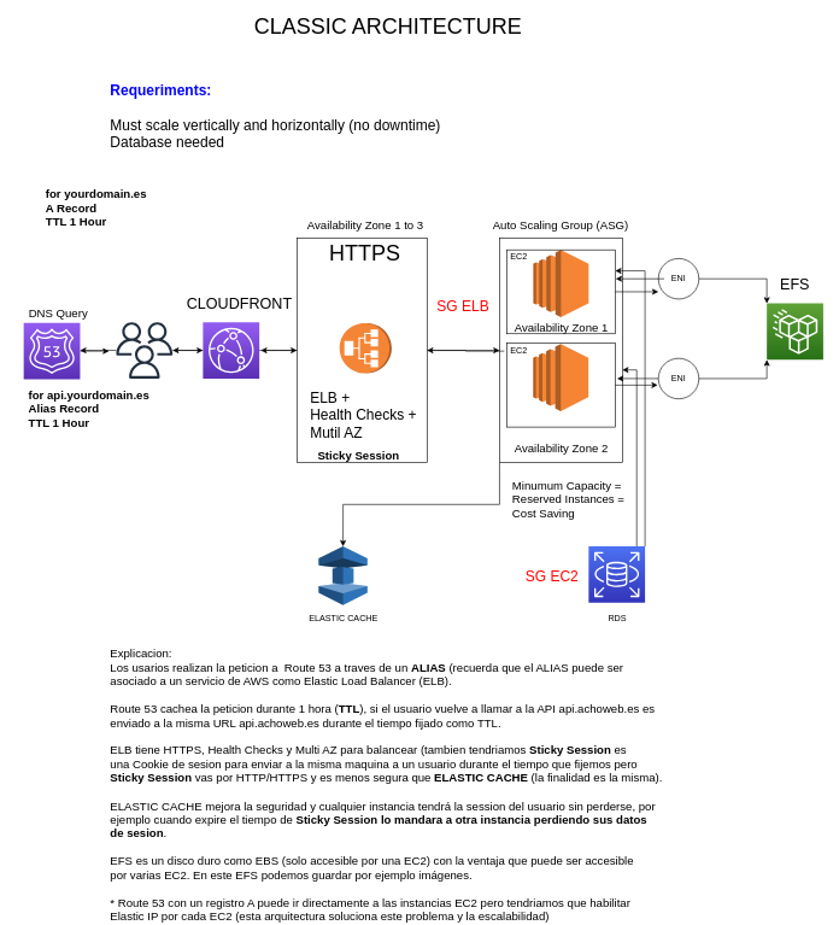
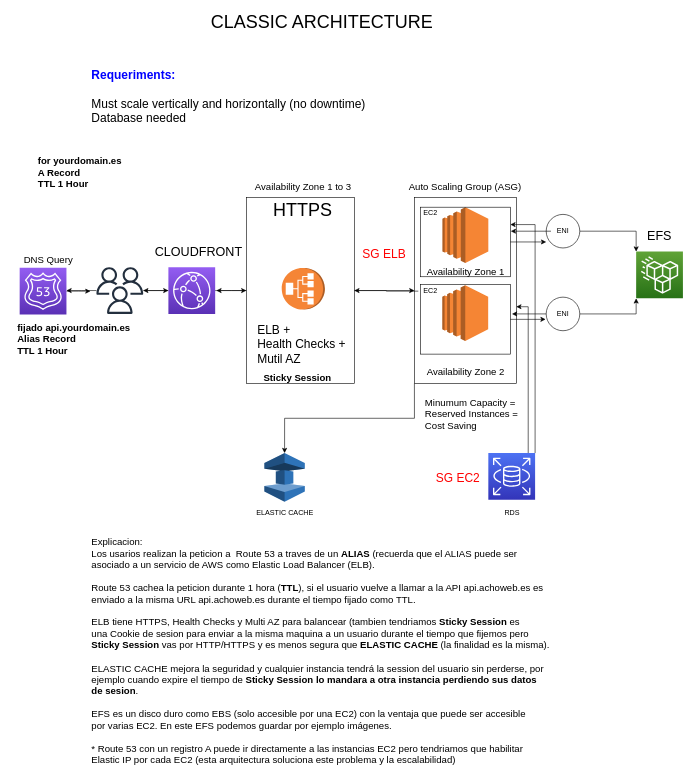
  <mxCell id="0" />
  <mxCell id="1" parent="0" />
  <mxCell id="2" style="edgeStyle=orthogonalEdgeStyle;rounded=0;orthogonalLoop=1;jettySize=auto;html=1;" edge="1" parent="1" source="3"><mxGeometry relative="1" as="geometry"><mxPoint x="150" y="485" as="targetPoint" /></mxGeometry></mxCell>
  <mxCell id="3" value="" style="points=[[0,0,0],[0.25,0,0],[0.5,0,0],[0.75,0,0],[1,0,0],[0,1,0],[0.25,1,0],[0.5,1,0],[0.75,1,0],[1,1,0],[0,0.25,0],[0,0.5,0],[0,0.75,0],[1,0.25,0],[1,0.5,0],[1,0.75,0]];outlineConnect=0;fontColor=#232F3E;gradientColor=#945DF2;gradientDirection=north;fillColor=#5A30B5;strokeColor=#ffffff;dashed=0;verticalLabelPosition=bottom;verticalAlign=top;align=center;html=1;fontSize=12;fontStyle=0;aspect=fixed;shape=mxgraph.aws4.resourceIcon;resIcon=mxgraph.aws4.route_53;" parent="1" vertex="1"><mxGeometry x="32" y="446" width="78" height="78" as="geometry" /></mxCell>
  <mxCell id="4" value="" style="outlineConnect=0;dashed=0;verticalLabelPosition=bottom;verticalAlign=top;align=center;html=1;shape=mxgraph.aws3.application_load_balancer;fillColor=#F58536;gradientColor=none;rotation=-90;" parent="1" vertex="1"><mxGeometry x="470.5" y="445" width="69" height="72" as="geometry" /></mxCell>
  <mxCell id="5" style="edgeStyle=orthogonalEdgeStyle;rounded=0;orthogonalLoop=1;jettySize=auto;html=1;exitX=1;exitY=0.5;exitDx=0;exitDy=0;entryX=0;entryY=0.5;entryDx=0;entryDy=0;" parent="1" source="7" target="9" edge="1"><mxGeometry relative="1" as="geometry" /></mxCell>
  <mxCell id="6" style="edgeStyle=orthogonalEdgeStyle;rounded=0;orthogonalLoop=1;jettySize=auto;html=1;" edge="1" parent="1" source="7"><mxGeometry relative="1" as="geometry"><mxPoint x="360" y="484" as="targetPoint" /></mxGeometry></mxCell>
  <mxCell id="7" value="" style="rounded=0;whiteSpace=wrap;html=1;fillColor=none;" parent="1" vertex="1"><mxGeometry x="410" y="329" width="180" height="310" as="geometry" /></mxCell>
  <mxCell id="8" style="edgeStyle=orthogonalEdgeStyle;rounded=0;orthogonalLoop=1;jettySize=auto;html=1;exitX=0;exitY=1;exitDx=0;exitDy=0;entryX=0.5;entryY=0;entryDx=0;entryDy=0;entryPerimeter=0;" parent="1" source="9" target="31" edge="1"><mxGeometry relative="1" as="geometry"><mxPoint x="470" y="765" as="targetPoint" /></mxGeometry></mxCell>
  <mxCell id="9" value="" style="rounded=0;whiteSpace=wrap;html=1;fillColor=none;" parent="1" vertex="1"><mxGeometry x="690.25" y="329" width="170" height="310" as="geometry" /></mxCell>
  <mxCell id="10" value="" style="outlineConnect=0;dashed=0;verticalLabelPosition=bottom;verticalAlign=top;align=center;html=1;shape=mxgraph.aws3.ec2;fillColor=#F58534;gradientColor=none;" parent="1" vertex="1"><mxGeometry x="737" y="345" width="76.5" height="93" as="geometry" /></mxCell>
  <mxCell id="11" value="" style="outlineConnect=0;dashed=0;verticalLabelPosition=bottom;verticalAlign=top;align=center;html=1;shape=mxgraph.aws3.ec2;fillColor=#F58534;gradientColor=none;" parent="1" vertex="1"><mxGeometry x="736.75" y="475" width="76.5" height="93" as="geometry" /></mxCell>
  <mxCell id="12" value="&lt;font style=&quot;font-size: 16px&quot;&gt;Availability Zone 1 to 3&lt;/font&gt;" style="text;html=1;strokeColor=none;fillColor=none;align=center;verticalAlign=middle;whiteSpace=wrap;rounded=0;" parent="1" vertex="1"><mxGeometry x="407.25" y="305" width="195.5" height="10" as="geometry" /></mxCell>
  <mxCell id="13" value="&lt;div style=&quot;text-align: left ; font-size: 20px&quot;&gt;&lt;font style=&quot;font-size: 20px&quot;&gt;ELB +&amp;nbsp;&lt;/font&gt;&lt;/div&gt;&lt;font style=&quot;font-size: 20px&quot;&gt;&lt;div style=&quot;text-align: left&quot;&gt;Health Checks +&amp;nbsp;&lt;/div&gt;&lt;div style=&quot;text-align: left&quot;&gt;Mutil AZ&lt;/div&gt;&lt;/font&gt;" style="text;html=1;strokeColor=none;fillColor=none;align=center;verticalAlign=middle;whiteSpace=wrap;rounded=0;" parent="1" vertex="1"><mxGeometry x="407.25" y="568" width="195.5" height="10" as="geometry" /></mxCell>
  <mxCell id="14" style="edgeStyle=orthogonalEdgeStyle;rounded=0;orthogonalLoop=1;jettySize=auto;html=1;entryX=0;entryY=0.821;entryDx=0;entryDy=0;entryPerimeter=0;" parent="1" source="15" target="40" edge="1"><mxGeometry relative="1" as="geometry" /></mxCell>
  <mxCell id="15" value="" style="rounded=0;whiteSpace=wrap;html=1;fillColor=none;" parent="1" vertex="1"><mxGeometry x="700.25" y="345" width="150" height="116" as="geometry" /></mxCell>
  <mxCell id="16" style="edgeStyle=orthogonalEdgeStyle;rounded=0;orthogonalLoop=1;jettySize=auto;html=1;entryX=-0.018;entryY=0.661;entryDx=0;entryDy=0;entryPerimeter=0;" parent="1" source="17" target="43" edge="1"><mxGeometry relative="1" as="geometry" /></mxCell>
  <mxCell id="17" value="" style="rounded=0;whiteSpace=wrap;html=1;fillColor=none;" parent="1" vertex="1"><mxGeometry x="700.25" y="474" width="150" height="116" as="geometry" /></mxCell>
  <mxCell id="18" value="&lt;font style=&quot;font-size: 16px&quot;&gt;Availability Zone 1&lt;/font&gt;" style="text;html=1;strokeColor=none;fillColor=none;align=center;verticalAlign=middle;whiteSpace=wrap;rounded=0;" parent="1" vertex="1"><mxGeometry x="677.5" y="448" width="195.5" height="10" as="geometry" /></mxCell>
  <mxCell id="19" value="&lt;font style=&quot;font-size: 16px&quot;&gt;Availability Zone 2&lt;/font&gt;" style="text;html=1;strokeColor=none;fillColor=none;align=center;verticalAlign=middle;whiteSpace=wrap;rounded=0;" parent="1" vertex="1"><mxGeometry x="677.5" y="615" width="195.5" height="10" as="geometry" /></mxCell>
  <mxCell id="20" value="&lt;font style=&quot;font-size: 16px&quot;&gt;Auto Scaling Group (ASG)&lt;/font&gt;" style="text;html=1;strokeColor=none;fillColor=none;align=center;verticalAlign=middle;whiteSpace=wrap;rounded=0;" parent="1" vertex="1"><mxGeometry x="677.25" y="305" width="195.5" height="10" as="geometry" /></mxCell>
  <mxCell id="21" value="&lt;div style=&quot;text-align: left&quot;&gt;&lt;span style=&quot;font-size: 16px&quot;&gt;Minumum Capacity =&amp;nbsp;&lt;/span&gt;&lt;/div&gt;&lt;font style=&quot;font-size: 16px&quot;&gt;&lt;div style=&quot;text-align: left&quot;&gt;Reserved Instances =&amp;nbsp;&lt;/div&gt;&lt;div style=&quot;text-align: left&quot;&gt;Cost Saving&lt;/div&gt;&lt;/font&gt;" style="text;html=1;strokeColor=none;fillColor=none;align=center;verticalAlign=middle;whiteSpace=wrap;rounded=0;" parent="1" vertex="1"><mxGeometry x="690" y="685" width="195.5" height="10" as="geometry" /></mxCell>
  <mxCell id="22" value="&lt;font style=&quot;font-size: 16px&quot;&gt;DNS Query&lt;/font&gt;" style="text;html=1;strokeColor=none;fillColor=none;align=center;verticalAlign=middle;whiteSpace=wrap;rounded=0;" parent="1" vertex="1"><mxGeometry x="20" y="428" width="120" height="10" as="geometry" /></mxCell>
- <mxCell id="23" value="&lt;div style=&quot;text-align: left&quot;&gt;&lt;b style=&quot;font-size: 16px&quot;&gt;for api.yourdomain.es&lt;/b&gt;&lt;/div&gt;&lt;font style=&quot;font-size: 16px&quot;&gt;&lt;div style=&quot;text-align: left&quot;&gt;&lt;b&gt;Alias Record&lt;/b&gt;&lt;/div&gt;&lt;b&gt;&lt;div style=&quot;text-align: left&quot;&gt;&lt;b&gt;TTL 1 Hour&lt;/b&gt;&lt;/div&gt;&lt;/b&gt;&lt;/font&gt;" style="text;html=1;align=center;verticalAlign=middle;resizable=0;points=[];autosize=1;" parent="1" vertex="1"><mxGeometry x="32" y="540" width="180" height="50" as="geometry" /></mxCell>
+ <mxCell id="23" value="&lt;div style=&quot;text-align: left&quot;&gt;&lt;b style=&quot;font-size: 16px&quot;&gt;fijado api.yourdomain.es&lt;/b&gt;&lt;/div&gt;&lt;font style=&quot;font-size: 16px&quot;&gt;&lt;div style=&quot;text-align: left&quot;&gt;&lt;b&gt;Alias Record&lt;/b&gt;&lt;/div&gt;&lt;b&gt;&lt;div style=&quot;text-align: left&quot;&gt;&lt;b&gt;TTL 1 Hour&lt;/b&gt;&lt;/div&gt;&lt;/b&gt;&lt;/font&gt;" style="text;html=1;align=center;verticalAlign=middle;resizable=0;points=[];autosize=1;" parent="1" vertex="1"><mxGeometry x="32" y="540" width="180" height="50" as="geometry" /></mxCell>
  <mxCell id="24" value="&lt;font style=&quot;font-size: 30px&quot;&gt;CLASSIC ARCHITECTURE&amp;nbsp;&lt;/font&gt;" style="text;html=1;align=center;verticalAlign=middle;resizable=0;points=[];autosize=1;" parent="1" vertex="1"><mxGeometry x="340" y="20" width="400" height="30" as="geometry" /></mxCell>
  <mxCell id="25" value="&lt;font style=&quot;font-size: 20px&quot;&gt;&lt;font color=&quot;#0000ff&quot; style=&quot;font-size: 20px&quot;&gt;&lt;b&gt;Requeriments:&amp;nbsp;&lt;br&gt;&lt;/b&gt;&lt;/font&gt;&lt;br&gt;&lt;/font&gt;&lt;div style=&quot;font-size: 20px&quot;&gt;&lt;font style=&quot;font-size: 20px&quot;&gt;Must scale vertically and horizontally (no downtime)&lt;/font&gt;&lt;/div&gt;&lt;div style=&quot;font-size: 20px&quot;&gt;Database needed&amp;nbsp;&lt;/div&gt;" style="text;html=1;align=left;verticalAlign=middle;resizable=0;points=[];autosize=1;" parent="1" vertex="1"><mxGeometry x="150" y="125" width="470" height="70" as="geometry" /></mxCell>
  <mxCell id="26" value="&lt;font style=&quot;font-size: 16px&quot;&gt;Explicacion: &lt;br&gt;Los usarios realizan la peticion a &amp;nbsp;Route 53 a traves de un &lt;b&gt;ALIAS&lt;/b&gt; (recuerda que el ALIAS puede ser&amp;nbsp;&lt;br&gt;asociado a un servicio de AWS como Elastic Load Balancer (ELB).&lt;br&gt;&lt;br&gt;Route 53 cachea la peticion durante 1 hora (&lt;b&gt;TTL&lt;/b&gt;), si el usuario vuelve a llamar a la API api.achoweb.es es&amp;nbsp;&lt;br&gt;enviado a la misma URL api.achoweb.es durante el tiempo fijado como TTL.&lt;br&gt;&lt;br&gt;ELB tiene HTTPS, Health Checks y Multi AZ para balancear (tambien tendriamos&amp;nbsp;&lt;b&gt;Sticky Session &lt;/b&gt;es&amp;nbsp;&lt;br&gt;una Cookie de sesion para enviar a la misma maquina a un usuario durante el tiempo que fijemos pero&amp;nbsp;&lt;br&gt;&lt;b&gt;Sticky Session &lt;/b&gt;vas por HTTP/HTTPS y es menos segura que &lt;b&gt;ELASTIC CACHE&lt;/b&gt; (la finalidad es la misma).&lt;br&gt;&lt;br&gt;ELASTIC CACHE mejora la seguridad y cualquier instancia tendrá la session del usuario sin perderse, por&amp;nbsp;&lt;br&gt;ejemplo cuando expire el tiempo de&amp;nbsp;&lt;b&gt;Sticky Session lo mandara a otra instancia perdiendo sus datos&amp;nbsp;&lt;br&gt;de sesion&lt;/b&gt;.&lt;br&gt;&lt;br&gt;EFS es un disco duro como EBS (solo accesible por una EC2) con la ventaja que puede ser accesible &lt;br&gt;por varias EC2. En este EFS podemos guardar por ejemplo imágenes.&lt;br&gt;&lt;br&gt;* Route 53 con un registro A puede ir directamente a las instancias EC2 pero tendriamos que habilitar&lt;br&gt;Elastic IP por cada EC2 (esta arquitectura soluciona este problema y la escalabilidad)&lt;br&gt;&lt;/font&gt;" style="text;html=1;align=left;verticalAlign=middle;resizable=0;points=[];autosize=1;" parent="1" vertex="1"><mxGeometry x="150" y="930" width="780" height="310" as="geometry" /></mxCell>
  <mxCell id="27" value="&lt;font style=&quot;font-size: 30px&quot;&gt;HTTPS&lt;/font&gt;" style="text;html=1;strokeColor=none;fillColor=none;align=center;verticalAlign=middle;whiteSpace=wrap;rounded=0;" parent="1" vertex="1"><mxGeometry x="484" y="340" width="40" height="20" as="geometry" /></mxCell>
  <mxCell id="28" value="EC2" style="text;html=1;strokeColor=none;fillColor=none;align=center;verticalAlign=middle;whiteSpace=wrap;rounded=0;" parent="1" vertex="1"><mxGeometry x="696.75" y="345" width="40" height="20" as="geometry" /></mxCell>
  <mxCell id="29" style="edgeStyle=orthogonalEdgeStyle;rounded=0;orthogonalLoop=1;jettySize=auto;html=1;" edge="1" parent="1" source="30" target="7"><mxGeometry relative="1" as="geometry" /></mxCell>
  <mxCell id="30" value="EC2" style="text;html=1;strokeColor=none;fillColor=none;align=center;verticalAlign=middle;whiteSpace=wrap;rounded=0;" parent="1" vertex="1"><mxGeometry x="696.75" y="475" width="40" height="20" as="geometry" /></mxCell>
  <mxCell id="31" value="" style="outlineConnect=0;dashed=0;verticalLabelPosition=bottom;verticalAlign=top;align=center;html=1;shape=mxgraph.aws3.elasticache;fillColor=#2E73B8;gradientColor=none;" parent="1" vertex="1"><mxGeometry x="440" y="755" width="67.5" height="81" as="geometry" /></mxCell>
  <mxCell id="32" style="edgeStyle=orthogonalEdgeStyle;rounded=0;orthogonalLoop=1;jettySize=auto;html=1;exitX=1;exitY=0;exitDx=0;exitDy=0;exitPerimeter=0;entryX=1;entryY=0.25;entryDx=0;entryDy=0;" parent="1" source="34" target="15" edge="1"><mxGeometry relative="1" as="geometry" /></mxCell>
  <mxCell id="33" style="edgeStyle=orthogonalEdgeStyle;rounded=0;orthogonalLoop=1;jettySize=auto;html=1;entryX=0.999;entryY=0.587;entryDx=0;entryDy=0;entryPerimeter=0;" parent="1" target="9" edge="1"><mxGeometry relative="1" as="geometry"><mxPoint x="890" y="775" as="sourcePoint" /><Array as="points"><mxPoint x="880" y="775" /><mxPoint x="880" y="511" /></Array></mxGeometry></mxCell>
  <mxCell id="34" value="" style="points=[[0,0,0],[0.25,0,0],[0.5,0,0],[0.75,0,0],[1,0,0],[0,1,0],[0.25,1,0],[0.5,1,0],[0.75,1,0],[1,1,0],[0,0.25,0],[0,0.5,0],[0,0.75,0],[1,0.25,0],[1,0.5,0],[1,0.75,0]];outlineConnect=0;fontColor=#232F3E;gradientColor=#4D72F3;gradientDirection=north;fillColor=#3334B9;strokeColor=#ffffff;dashed=0;verticalLabelPosition=bottom;verticalAlign=top;align=center;html=1;fontSize=12;fontStyle=0;aspect=fixed;shape=mxgraph.aws4.resourceIcon;resIcon=mxgraph.aws4.rds;" parent="1" vertex="1"><mxGeometry x="813.5" y="755" width="78" height="78" as="geometry" /></mxCell>
  <mxCell id="35" value="ELASTIC CACHE" style="text;html=1;align=center;verticalAlign=middle;resizable=0;points=[];autosize=1;" parent="1" vertex="1"><mxGeometry x="418.75" y="845" width="110" height="20" as="geometry" /></mxCell>
  <mxCell id="36" value="RDS&lt;br&gt;" style="text;html=1;align=center;verticalAlign=middle;resizable=0;points=[];autosize=1;" parent="1" vertex="1"><mxGeometry x="833" y="845" width="40" height="20" as="geometry" /></mxCell>
  <mxCell id="37" value="&lt;font style=&quot;font-size: 16px&quot;&gt;&lt;b&gt;Sticky Session&lt;/b&gt;&lt;/font&gt;" style="text;html=1;align=center;verticalAlign=middle;resizable=0;points=[];autosize=1;" parent="1" vertex="1"><mxGeometry x="430" y="619" width="130" height="20" as="geometry" /></mxCell>
  <mxCell id="38" value="" style="points=[[0,0,0],[0.25,0,0],[0.5,0,0],[0.75,0,0],[1,0,0],[0,1,0],[0.25,1,0],[0.5,1,0],[0.75,1,0],[1,1,0],[0,0.25,0],[0,0.5,0],[0,0.75,0],[1,0.25,0],[1,0.5,0],[1,0.75,0]];outlineConnect=0;fontColor=#232F3E;gradientColor=#60A337;gradientDirection=north;fillColor=#277116;strokeColor=#ffffff;dashed=0;verticalLabelPosition=bottom;verticalAlign=top;align=center;html=1;fontSize=12;fontStyle=0;aspect=fixed;shape=mxgraph.aws4.resourceIcon;resIcon=mxgraph.aws4.efs_standard;" parent="1" vertex="1"><mxGeometry x="1060" y="419" width="78" height="78" as="geometry" /></mxCell>
  <mxCell id="39" style="edgeStyle=orthogonalEdgeStyle;rounded=0;orthogonalLoop=1;jettySize=auto;html=1;entryX=0;entryY=0;entryDx=0;entryDy=0;entryPerimeter=0;" parent="1" source="40" target="38" edge="1"><mxGeometry relative="1" as="geometry" /></mxCell>
  <mxCell id="40" value="" style="ellipse;whiteSpace=wrap;html=1;aspect=fixed;" parent="1" vertex="1"><mxGeometry x="910" y="357" width="56" height="56" as="geometry" /></mxCell>
  <mxCell id="41" style="edgeStyle=orthogonalEdgeStyle;rounded=0;orthogonalLoop=1;jettySize=auto;html=1;entryX=0;entryY=1;entryDx=0;entryDy=0;entryPerimeter=0;" parent="1" source="43" target="38" edge="1"><mxGeometry relative="1" as="geometry" /></mxCell>
  <mxCell id="42" style="edgeStyle=orthogonalEdgeStyle;rounded=0;orthogonalLoop=1;jettySize=auto;html=1;entryX=1.018;entryY=0.422;entryDx=0;entryDy=0;entryPerimeter=0;" edge="1" parent="1" source="43" target="17"><mxGeometry relative="1" as="geometry" /></mxCell>
  <mxCell id="43" value="" style="ellipse;whiteSpace=wrap;html=1;aspect=fixed;" parent="1" vertex="1"><mxGeometry x="910" y="495" width="56" height="56" as="geometry" /></mxCell>
  <mxCell id="44" value="ENI" style="text;html=1;strokeColor=none;fillColor=none;align=center;verticalAlign=middle;whiteSpace=wrap;rounded=0;" parent="1" vertex="1"><mxGeometry x="918" y="513" width="40" height="20" as="geometry" /></mxCell>
  <mxCell id="45" style="edgeStyle=orthogonalEdgeStyle;rounded=0;orthogonalLoop=1;jettySize=auto;html=1;entryX=1.005;entryY=0.345;entryDx=0;entryDy=0;entryPerimeter=0;" edge="1" parent="1" source="46" target="15"><mxGeometry relative="1" as="geometry" /></mxCell>
  <mxCell id="46" value="ENI" style="text;html=1;strokeColor=none;fillColor=none;align=center;verticalAlign=middle;whiteSpace=wrap;rounded=0;" parent="1" vertex="1"><mxGeometry x="918" y="375" width="40" height="20" as="geometry" /></mxCell>
  <mxCell id="47" value="&lt;font style=&quot;font-size: 21px&quot;&gt;EFS&lt;/font&gt;" style="text;html=1;strokeColor=none;fillColor=none;align=center;verticalAlign=middle;whiteSpace=wrap;rounded=0;" parent="1" vertex="1"><mxGeometry x="1079" y="381.5" width="40" height="20" as="geometry" /></mxCell>
  <mxCell id="48" value="&lt;font style=&quot;font-size: 20px&quot; color=&quot;#ff0000&quot;&gt;SG ELB&lt;/font&gt;" style="text;html=1;strokeColor=none;fillColor=none;align=center;verticalAlign=middle;whiteSpace=wrap;rounded=0;" parent="1" vertex="1"><mxGeometry x="590" y="413" width="100" height="20" as="geometry" /></mxCell>
  <mxCell id="49" value="&lt;font style=&quot;font-size: 20px&quot; color=&quot;#ff0000&quot;&gt;SG EC2&lt;/font&gt;" style="text;html=1;strokeColor=none;fillColor=none;align=center;verticalAlign=middle;whiteSpace=wrap;rounded=0;" parent="1" vertex="1"><mxGeometry x="713.25" y="785.5" width="100" height="20" as="geometry" /></mxCell>
  <mxCell id="50" value="&lt;div style=&quot;text-align: left&quot;&gt;&lt;b style=&quot;font-size: 16px&quot;&gt;for yourdomain.es&lt;/b&gt;&lt;/div&gt;&lt;font style=&quot;font-size: 16px&quot;&gt;&lt;div style=&quot;text-align: left&quot;&gt;&lt;b&gt;A Record&lt;/b&gt;&lt;/div&gt;&lt;b&gt;&lt;div style=&quot;text-align: left&quot;&gt;&lt;b&gt;TTL 1 Hour&lt;/b&gt;&lt;/div&gt;&lt;/b&gt;&lt;/font&gt;" style="text;html=1;align=center;verticalAlign=middle;resizable=0;points=[];autosize=1;" parent="1" vertex="1"><mxGeometry x="52" y="261.5" width="160" height="50" as="geometry" /></mxCell>
  <mxCell id="51" style="edgeStyle=orthogonalEdgeStyle;rounded=0;orthogonalLoop=1;jettySize=auto;html=1;exitX=1;exitY=0.5;exitDx=0;exitDy=0;exitPerimeter=0;entryX=0;entryY=0.5;entryDx=0;entryDy=0;" edge="1" parent="1" source="53" target="7"><mxGeometry relative="1" as="geometry" /></mxCell>
  <mxCell id="52" style="edgeStyle=orthogonalEdgeStyle;rounded=0;orthogonalLoop=1;jettySize=auto;html=1;" edge="1" parent="1" source="53" target="56"><mxGeometry relative="1" as="geometry" /></mxCell>
  <mxCell id="53" value="" style="points=[[0,0,0],[0.25,0,0],[0.5,0,0],[0.75,0,0],[1,0,0],[0,1,0],[0.25,1,0],[0.5,1,0],[0.75,1,0],[1,1,0],[0,0.25,0],[0,0.5,0],[0,0.75,0],[1,0.25,0],[1,0.5,0],[1,0.75,0]];outlineConnect=0;fontColor=#232F3E;gradientColor=#945DF2;gradientDirection=north;fillColor=#5A30B5;strokeColor=#ffffff;dashed=0;verticalLabelPosition=bottom;verticalAlign=top;align=center;html=1;fontSize=12;fontStyle=0;aspect=fixed;shape=mxgraph.aws4.resourceIcon;resIcon=mxgraph.aws4.cloudfront;" vertex="1" parent="1"><mxGeometry x="280" y="445" width="78" height="78" as="geometry" /></mxCell>
  <mxCell id="54" value="" style="edgeStyle=orthogonalEdgeStyle;rounded=0;orthogonalLoop=1;jettySize=auto;html=1;" edge="1" parent="1" source="56" target="53"><mxGeometry relative="1" as="geometry" /></mxCell>
  <mxCell id="55" style="edgeStyle=orthogonalEdgeStyle;rounded=0;orthogonalLoop=1;jettySize=auto;html=1;" edge="1" parent="1" source="56"><mxGeometry relative="1" as="geometry"><mxPoint y="484" as="targetPoint" x="110" /></mxGeometry></mxCell>
  <mxCell id="56" value="" style="outlineConnect=0;fontColor=#232F3E;gradientColor=none;fillColor=#232F3E;strokeColor=none;dashed=0;verticalLabelPosition=bottom;verticalAlign=top;align=center;html=1;fontSize=12;fontStyle=0;aspect=fixed;pointerEvents=1;shape=mxgraph.aws4.users;" parent="1" vertex="1"><mxGeometry x="160" y="445" width="78" height="78" as="geometry" /></mxCell>
  <mxCell id="57" value="&lt;font style=&quot;font-size: 21px&quot;&gt;CLOUDFRONT&lt;/font&gt;" style="text;html=1;strokeColor=none;fillColor=none;align=center;verticalAlign=middle;whiteSpace=wrap;rounded=0;" vertex="1" parent="1"><mxGeometry x="231" y="409" width="199" height="20" as="geometry" /></mxCell>
